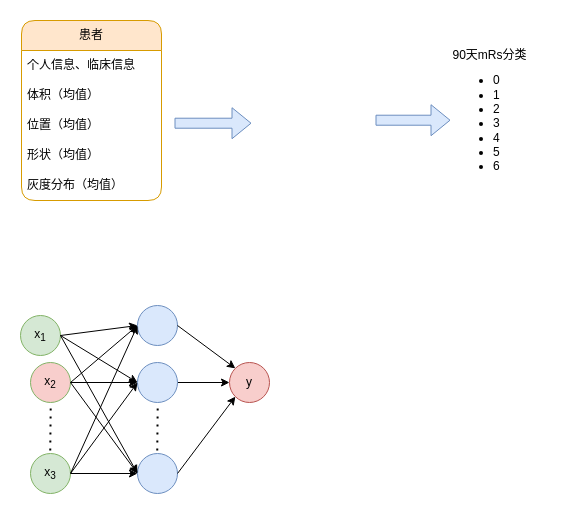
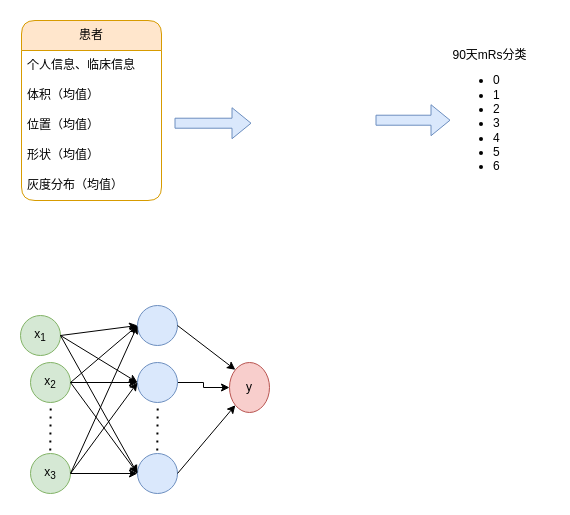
  <mxCell id="0" />
  <mxCell id="1" parent="0" />
  <mxCell id="2" value="患者" style="swimlane;fontStyle=0;childLayout=stackLayout;horizontal=1;startSize=30;horizontalStack=0;resizeParent=1;resizeParentMax=0;resizeLast=0;collapsible=1;marginBottom=0;whiteSpace=wrap;html=1;fillColor=#ffe6cc;strokeColor=#d79b00;rounded=1;" parent="1" vertex="1"><mxGeometry x="21" y="20" width="140" height="180" as="geometry" /></mxCell>
  <mxCell id="3" value="个人信息、临床信息" style="text;strokeColor=none;fillColor=none;align=left;verticalAlign=middle;spacingLeft=4;spacingRight=4;overflow=hidden;points=[[0,0.5],[1,0.5]];portConstraint=eastwest;rotatable=0;whiteSpace=wrap;html=1;rounded=1;" parent="2" vertex="1"><mxGeometry y="30" width="140" height="30" as="geometry" /></mxCell>
  <mxCell id="4" value="体积（均值）" style="text;strokeColor=none;fillColor=none;align=left;verticalAlign=middle;spacingLeft=4;spacingRight=4;overflow=hidden;points=[[0,0.5],[1,0.5]];portConstraint=eastwest;rotatable=0;whiteSpace=wrap;html=1;rounded=1;" parent="2" vertex="1"><mxGeometry y="60" width="140" height="30" as="geometry" /></mxCell>
  <mxCell id="5" value="位置（均值）" style="text;strokeColor=none;fillColor=none;align=left;verticalAlign=middle;spacingLeft=4;spacingRight=4;overflow=hidden;points=[[0,0.5],[1,0.5]];portConstraint=eastwest;rotatable=0;whiteSpace=wrap;html=1;rounded=1;" parent="2" vertex="1"><mxGeometry y="90" width="140" height="30" as="geometry" /></mxCell>
  <mxCell id="6" value="形状（均值）" style="text;strokeColor=none;fillColor=none;align=left;verticalAlign=middle;spacingLeft=4;spacingRight=4;overflow=hidden;points=[[0,0.5],[1,0.5]];portConstraint=eastwest;rotatable=0;whiteSpace=wrap;html=1;rounded=1;" parent="2" vertex="1"><mxGeometry y="120" width="140" height="30" as="geometry" /></mxCell>
  <mxCell id="7" value="灰度分布（均值）" style="text;strokeColor=none;fillColor=none;align=left;verticalAlign=middle;spacingLeft=4;spacingRight=4;overflow=hidden;points=[[0,0.5],[1,0.5]];portConstraint=eastwest;rotatable=0;whiteSpace=wrap;html=1;rounded=1;" parent="2" vertex="1"><mxGeometry y="150" width="140" height="30" as="geometry" /></mxCell>
  <mxCell id="8" value="" style="shape=flexArrow;endArrow=classic;html=1;rounded=1;fillColor=#dae8fc;strokeColor=#6c8ebf;" parent="1" edge="1"><mxGeometry width="50" height="50" relative="1" as="geometry"><mxPoint x="174" y="122.71" as="sourcePoint" /><mxPoint x="251" y="122.71" as="targetPoint" /></mxGeometry></mxCell>
  <mxCell id="9" value="&lt;ul&gt;&lt;li&gt;0&lt;/li&gt;&lt;li&gt;1&lt;/li&gt;&lt;li&gt;2&lt;/li&gt;&lt;li&gt;3&lt;/li&gt;&lt;li&gt;4&lt;/li&gt;&lt;li&gt;5&lt;/li&gt;&lt;li&gt;6&lt;/li&gt;&lt;/ul&gt;" style="text;strokeColor=none;fillColor=none;html=1;whiteSpace=wrap;verticalAlign=middle;overflow=hidden;rounded=1;" parent="1" vertex="1"><mxGeometry x="451" y="58" width="97" height="130" as="geometry" /></mxCell>
  <mxCell id="10" value="" style="shape=flexArrow;endArrow=classic;html=1;rounded=1;fillColor=#dae8fc;strokeColor=#6c8ebf;" parent="1" edge="1"><mxGeometry width="50" height="50" relative="1" as="geometry"><mxPoint x="375" y="119.71" as="sourcePoint" /><mxPoint x="450" y="119.71" as="targetPoint" /></mxGeometry></mxCell>
  <mxCell id="11" value="90天mRs分类" style="text;html=1;align=center;verticalAlign=middle;resizable=0;points=[];autosize=1;strokeColor=none;fillColor=none;rounded=1;" parent="1" vertex="1"><mxGeometry x="443" y="42" width="92" height="26" as="geometry" /></mxCell>
  <mxCell id="12" value="x&lt;sub&gt;1&lt;/sub&gt;" style="ellipse;whiteSpace=wrap;html=1;aspect=fixed;rounded=1;fillColor=#d5e8d4;strokeColor=#82b366;" vertex="1" parent="1"><mxGeometry x="20" y="315" width="40" height="40" as="geometry" /></mxCell>
- <mxCell id="13" value="x&lt;sub&gt;2&lt;/sub&gt;" style="ellipse;whiteSpace=wrap;html=1;aspect=fixed;rounded=1;fillColor=#f8cecc;strokeColor=#82b366;" vertex="1" parent="1"><mxGeometry x="30" y="362" width="40" height="40" as="geometry" /></mxCell>
+ <mxCell id="13" value="x&lt;sub&gt;2&lt;/sub&gt;" style="ellipse;whiteSpace=wrap;html=1;aspect=fixed;rounded=1;fillColor=#d5e8d4;strokeColor=#82b366;" vertex="1" parent="1"><mxGeometry x="30" y="362" width="40" height="40" as="geometry" /></mxCell>
  <mxCell id="14" style="edgeStyle=orthogonalEdgeStyle;rounded=0;orthogonalLoop=1;jettySize=auto;html=1;exitX=1;exitY=0.5;exitDx=0;exitDy=0;" edge="1" parent="1" source="15" target="20"><mxGeometry relative="1" as="geometry" /></mxCell>
  <mxCell id="15" value="x&lt;sub&gt;3&lt;/sub&gt;" style="ellipse;whiteSpace=wrap;html=1;aspect=fixed;rounded=1;fillColor=#d5e8d4;strokeColor=#82b366;" vertex="1" parent="1"><mxGeometry x="30" y="453" width="40" height="40" as="geometry" /></mxCell>
  <mxCell id="16" value="" style="endArrow=none;dashed=1;html=1;dashPattern=1 3;strokeWidth=2;rounded=1;" edge="1" parent="1"><mxGeometry width="50" height="50" relative="1" as="geometry"><mxPoint x="49.75" y="450" as="sourcePoint" /><mxPoint x="50.25" y="402" as="targetPoint" /></mxGeometry></mxCell>
  <mxCell id="17" value="" style="ellipse;whiteSpace=wrap;html=1;aspect=fixed;rounded=1;fillColor=#dae8fc;strokeColor=#6c8ebf;" vertex="1" parent="1"><mxGeometry x="137" y="305" width="40" height="40" as="geometry" /></mxCell>
  <mxCell id="18" style="edgeStyle=orthogonalEdgeStyle;rounded=0;orthogonalLoop=1;jettySize=auto;html=1;exitX=1;exitY=0.5;exitDx=0;exitDy=0;" edge="1" parent="1" source="19" target="30"><mxGeometry relative="1" as="geometry" /></mxCell>
  <mxCell id="19" value="" style="ellipse;whiteSpace=wrap;html=1;aspect=fixed;rounded=1;fillColor=#dae8fc;strokeColor=#6c8ebf;" vertex="1" parent="1"><mxGeometry x="137" y="362" width="40" height="40" as="geometry" /></mxCell>
  <mxCell id="20" value="" style="ellipse;whiteSpace=wrap;html=1;aspect=fixed;rounded=1;fillColor=#dae8fc;strokeColor=#6c8ebf;" vertex="1" parent="1"><mxGeometry x="137" y="453" width="40" height="40" as="geometry" /></mxCell>
  <mxCell id="21" value="" style="endArrow=none;dashed=1;html=1;dashPattern=1 3;strokeWidth=2;rounded=1;" edge="1" parent="1"><mxGeometry width="50" height="50" relative="1" as="geometry"><mxPoint x="156.75" y="450" as="sourcePoint" /><mxPoint x="157.25" y="402" as="targetPoint" /></mxGeometry></mxCell>
  <mxCell id="22" value="" style="endArrow=classic;html=1;rounded=0;entryX=0;entryY=0.5;entryDx=0;entryDy=0;exitX=1;exitY=0.5;exitDx=0;exitDy=0;jumpStyle=none;" edge="1" parent="1" source="12" target="17"><mxGeometry width="50" height="50" relative="1" as="geometry"><mxPoint x="77" y="317" as="sourcePoint" /><mxPoint x="127" y="267" as="targetPoint" /></mxGeometry></mxCell>
  <mxCell id="23" value="" style="endArrow=classic;html=1;rounded=0;exitX=1;exitY=0.5;exitDx=0;exitDy=0;entryX=0;entryY=0.5;entryDx=0;entryDy=0;" edge="1" parent="1" source="12" target="19"><mxGeometry width="50" height="50" relative="1" as="geometry"><mxPoint x="242" y="367" as="sourcePoint" /><mxPoint x="292" y="317" as="targetPoint" /></mxGeometry></mxCell>
  <mxCell id="24" value="" style="endArrow=classic;html=1;rounded=0;exitX=1;exitY=0.5;exitDx=0;exitDy=0;entryX=0;entryY=0.5;entryDx=0;entryDy=0;" edge="1" parent="1" source="12" target="20"><mxGeometry width="50" height="50" relative="1" as="geometry"><mxPoint x="201" y="349" as="sourcePoint" /><mxPoint x="251" y="299" as="targetPoint" /></mxGeometry></mxCell>
  <mxCell id="25" value="" style="endArrow=classic;html=1;rounded=0;exitX=1;exitY=0.5;exitDx=0;exitDy=0;entryX=0;entryY=0.5;entryDx=0;entryDy=0;" edge="1" parent="1" source="13" target="17"><mxGeometry width="50" height="50" relative="1" as="geometry"><mxPoint x="209" y="394" as="sourcePoint" /><mxPoint x="259" y="344" as="targetPoint" /></mxGeometry></mxCell>
  <mxCell id="26" value="" style="endArrow=classic;html=1;rounded=0;exitX=1;exitY=0.5;exitDx=0;exitDy=0;entryX=0;entryY=0.5;entryDx=0;entryDy=0;" edge="1" parent="1" source="13" target="19"><mxGeometry width="50" height="50" relative="1" as="geometry"><mxPoint x="200" y="436" as="sourcePoint" /><mxPoint x="250" y="386" as="targetPoint" /></mxGeometry></mxCell>
  <mxCell id="27" value="" style="endArrow=classic;html=1;rounded=0;exitX=1;exitY=0.5;exitDx=0;exitDy=0;entryX=0;entryY=0.5;entryDx=0;entryDy=0;" edge="1" parent="1" source="13" target="20"><mxGeometry width="50" height="50" relative="1" as="geometry"><mxPoint x="239" y="430" as="sourcePoint" /><mxPoint x="289" y="380" as="targetPoint" /></mxGeometry></mxCell>
  <mxCell id="28" value="" style="endArrow=classic;html=1;rounded=0;exitX=1;exitY=0.5;exitDx=0;exitDy=0;entryX=0;entryY=0.5;entryDx=0;entryDy=0;" edge="1" parent="1" source="15" target="19"><mxGeometry width="50" height="50" relative="1" as="geometry"><mxPoint x="249" y="443" as="sourcePoint" /><mxPoint x="299" y="393" as="targetPoint" /></mxGeometry></mxCell>
  <mxCell id="29" value="" style="endArrow=classic;html=1;rounded=0;exitX=1;exitY=0.5;exitDx=0;exitDy=0;entryX=0;entryY=0.5;entryDx=0;entryDy=0;" edge="1" parent="1" source="15" target="17"><mxGeometry width="50" height="50" relative="1" as="geometry"><mxPoint x="232" y="440" as="sourcePoint" /><mxPoint x="282" y="390" as="targetPoint" /></mxGeometry></mxCell>
- <mxCell id="30" value="y" style="ellipse;whiteSpace=wrap;html=1;aspect=fixed;rounded=1;fillColor=#f8cecc;strokeColor=#b85450;" vertex="1" parent="1"><mxGeometry x="229" y="362" width="40" height="40" as="geometry" /></mxCell>
+ <mxCell id="30" value="y" style="ellipse;whiteSpace=wrap;html=1;aspect=fixed;rounded=1;fillColor=#f8cecc;strokeColor=#b85450;" vertex="1" parent="1"><mxGeometry x="229" y="362" width="40" height="50" as="geometry" /></mxCell>
  <mxCell id="31" value="" style="endArrow=classic;html=1;rounded=0;exitX=1;exitY=0.5;exitDx=0;exitDy=0;entryX=0;entryY=0;entryDx=0;entryDy=0;" edge="1" parent="1" source="17" target="30"><mxGeometry width="50" height="50" relative="1" as="geometry"><mxPoint x="203" y="317" as="sourcePoint" /><mxPoint x="253" y="267" as="targetPoint" /></mxGeometry></mxCell>
  <mxCell id="32" value="" style="endArrow=classic;html=1;rounded=0;exitX=1;exitY=0.5;exitDx=0;exitDy=0;entryX=0;entryY=1;entryDx=0;entryDy=0;" edge="1" parent="1" source="20" target="30"><mxGeometry width="50" height="50" relative="1" as="geometry"><mxPoint x="207" y="479" as="sourcePoint" /><mxPoint x="257" y="429" as="targetPoint" /></mxGeometry></mxCell>
